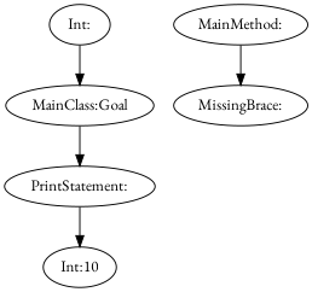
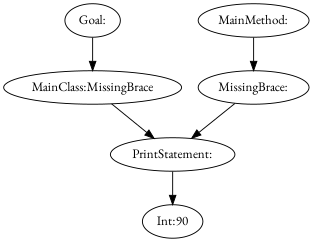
  digraph {
    fontname="EB Garamond"
    node [fontname="EB Garamond"]
    edge [fontname="EB Garamond"]
-   n1 [label="Int:"]
-   n2 [label="MainClass:Goal"]
+   n1 [label="Goal:"]
+   n2 [label="MainClass:MissingBrace"]
    n3 [label="PrintStatement:"]
    n4 [label="MainMethod:"]
    n5 [label="MissingBrace:"]
-   n6 [label="Int:10"]
+   n6 [label="Int:90"]
    n1 -> n2
    n2 -> n3
    n3 -> n6
    n4 -> n5
+   n5 -> n3
  }
